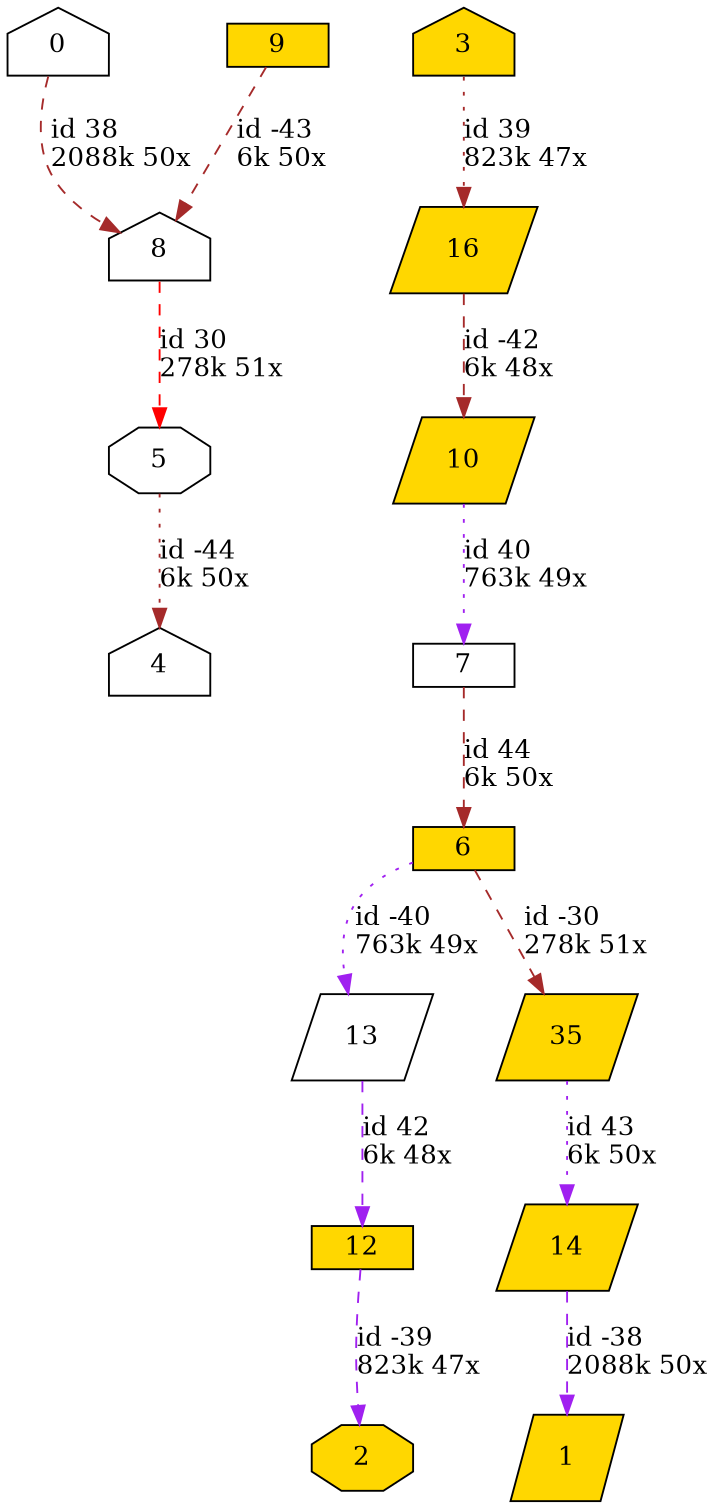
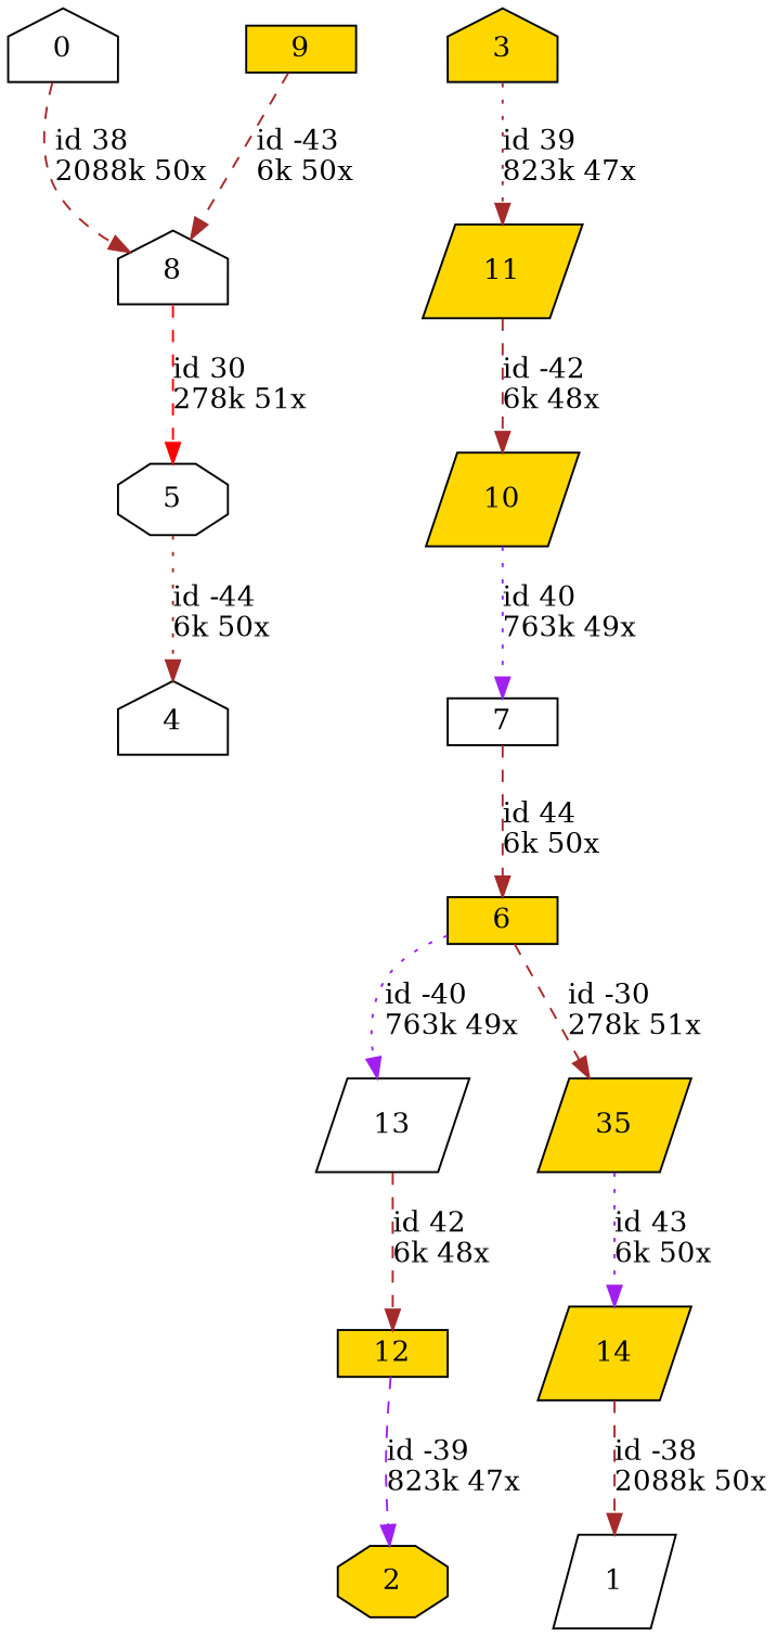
  digraph {
    nodesep=0.5
    node [fillcolor=gold shape=parallelogram style=filled]
    edge [color=brown style=dashed]
    0 [fillcolor=white height=0.3 shape=house]
    8 [fillcolor=white height=0.3 shape=house]
    9 [height=0.3 shape=box]
-   1 [height=0.3]
+   1 [fillcolor=white height=0.3]
    2 [height=0.3 shape=octagon]
    3 [height=0.3 shape=house]
-   11 [height=0.3 label=16]
+   11 [height=0.3]
    10 [height=0.3]
    5 [fillcolor=white height=0.3 shape=octagon]
    4 [fillcolor=white height=0.3 shape=house]
    13 [fillcolor=white height=0.3]
    12 [height=0.3 shape=box]
    7 [fillcolor=white height=0.3 shape=box]
    6 [height=0.3 shape=box]
    n15 [height=0.3 label=35]
    14 [height=0.3]
    0 -> 8 [label="id 38\l2088k 50x"]
    8 -> 5 [color=red label="id 30\l278k 51x"]
    9 -> 8 [label="id -43\l6k 50x"]
    3 -> 11 [label="id 39\l823k 47x" style=dotted]
    11 -> 10 [label="id -42\l6k 48x"]
    10 -> 7 [color=purple label="id 40\l763k 49x" style=dotted]
    5 -> 4 [label="id -44\l6k 50x" style=dotted]
-   13 -> 12 [color=purple label="id 42\l6k 48x"]
+   13 -> 12 [label="id 42\l6k 48x"]
    12 -> 2 [color=purple label="id -39\l823k 47x"]
    7 -> 6 [label="id 44\l6k 50x"]
    6 -> 13 [color=purple label="id -40\l763k 49x" style=dotted]
    6 -> n15 [label="id -30\l278k 51x"]
    n15 -> 14 [color=purple label="id 43\l6k 50x" style=dotted]
-   14 -> 1 [color=purple label="id -38\l2088k 50x"]
+   14 -> 1 [label="id -38\l2088k 50x"]
  }
